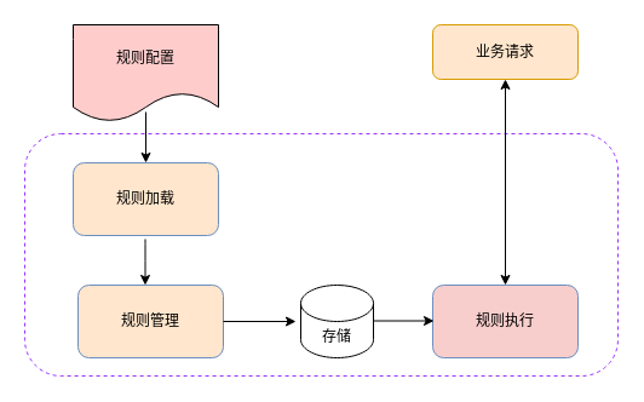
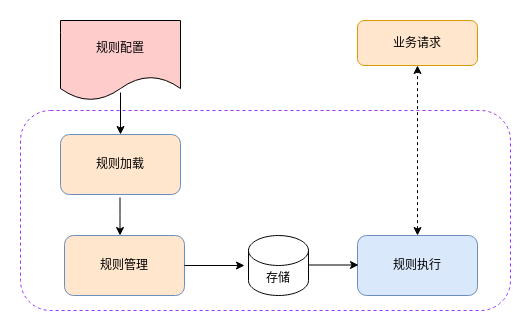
  <mxCell id="0" />
  <mxCell id="1" parent="0" />
  <mxCell id="2" value="" style="rounded=1;whiteSpace=wrap;html=1;dashed=1;strokeColor=#9933FF;" vertex="1" parent="1"><mxGeometry x="20" y="110" width="490" height="200" as="geometry" /></mxCell>
  <mxCell id="3" value="规则管理" style="rounded=1;whiteSpace=wrap;html=1;fillColor=#ffe6cc;strokeColor=#6c8ebf;" vertex="1" parent="1"><mxGeometry x="64" y="235" width="120" height="60" as="geometry" /></mxCell>
- <mxCell id="4" value="规则执行" style="rounded=1;whiteSpace=wrap;html=1;fillColor=#f8cecc;strokeColor=#6c8ebf;" vertex="1" parent="1"><mxGeometry x="357" y="235" width="120" height="60" as="geometry" /></mxCell>
+ <mxCell id="4" value="规则执行" style="rounded=1;whiteSpace=wrap;html=1;fillColor=#dae8fc;strokeColor=#6c8ebf;" vertex="1" parent="1"><mxGeometry x="357" y="235" width="120" height="60" as="geometry" /></mxCell>
  <mxCell id="5" value="存储" style="shape=cylinder3;whiteSpace=wrap;html=1;boundedLbl=1;backgroundOutline=1;size=15;" vertex="1" parent="1"><mxGeometry x="248" y="235" width="60" height="60" as="geometry" /></mxCell>
  <mxCell id="6" value="规则配置" style="shape=document;whiteSpace=wrap;html=1;boundedLbl=1;fillColor=#FFCCCC;" vertex="1" parent="1"><mxGeometry x="60" y="20" width="120" height="80" as="geometry" /></mxCell>
  <mxCell id="7" value="" style="endArrow=classic;html=1;" edge="1" parent="1" target="10"><mxGeometry width="50" height="50" relative="1" as="geometry"><mxPoint x="120" y="92" as="sourcePoint" /><mxPoint x="70" y="220" as="targetPoint" /></mxGeometry></mxCell>
  <mxCell id="8" value="" style="endArrow=classic;html=1;exitX=1;exitY=0.5;exitDx=0;exitDy=0;" edge="1" parent="1" source="3"><mxGeometry width="50" height="50" relative="1" as="geometry"><mxPoint x="204" y="264.5" as="sourcePoint" /><mxPoint x="244" y="265" as="targetPoint" /></mxGeometry></mxCell>
  <mxCell id="9" value="" style="endArrow=classic;html=1;exitX=1;exitY=0.5;exitDx=0;exitDy=0;" edge="1" parent="1"><mxGeometry width="50" height="50" relative="1" as="geometry"><mxPoint x="308" y="264.5" as="sourcePoint" /><mxPoint x="358" y="264.5" as="targetPoint" /></mxGeometry></mxCell>
  <mxCell id="10" value="规则加载" style="rounded=1;whiteSpace=wrap;html=1;fillColor=#ffe6cc;strokeColor=#6c8ebf;" vertex="1" parent="1"><mxGeometry x="60" y="134" width="120" height="60" as="geometry" /></mxCell>
  <mxCell id="11" value="" style="endArrow=classic;html=1;" edge="1" parent="1"><mxGeometry width="50" height="50" relative="1" as="geometry"><mxPoint x="119.5" y="197" as="sourcePoint" /><mxPoint x="119.5" y="235" as="targetPoint" /><Array as="points"><mxPoint x="119.5" y="205" /></Array></mxGeometry></mxCell>
  <mxCell id="12" value="业务请求" style="rounded=1;whiteSpace=wrap;html=1;fillColor=#ffe6cc;strokeColor=#d79b00;" vertex="1" parent="1"><mxGeometry x="357" y="20" width="120" height="45" as="geometry" /></mxCell>
- <mxCell id="13" value="" style="endArrow=classic;startArrow=classic;html=1;entryX=0.5;entryY=1;entryDx=0;entryDy=0;" edge="1" parent="1" source="4" target="12"><mxGeometry width="50" height="50" relative="1" as="geometry"><mxPoint x="380" y="130" as="sourcePoint" /><mxPoint x="430" y="80" as="targetPoint" /></mxGeometry></mxCell>
+ <mxCell id="13" value="" style="endArrow=classic;startArrow=classic;html=1;entryX=0.5;entryY=1;entryDx=0;entryDy=0;dashed=1;" edge="1" parent="1" source="4" target="12"><mxGeometry width="50" height="50" relative="1" as="geometry"><mxPoint x="380" y="130" as="sourcePoint" /><mxPoint x="430" y="80" as="targetPoint" /></mxGeometry></mxCell>
